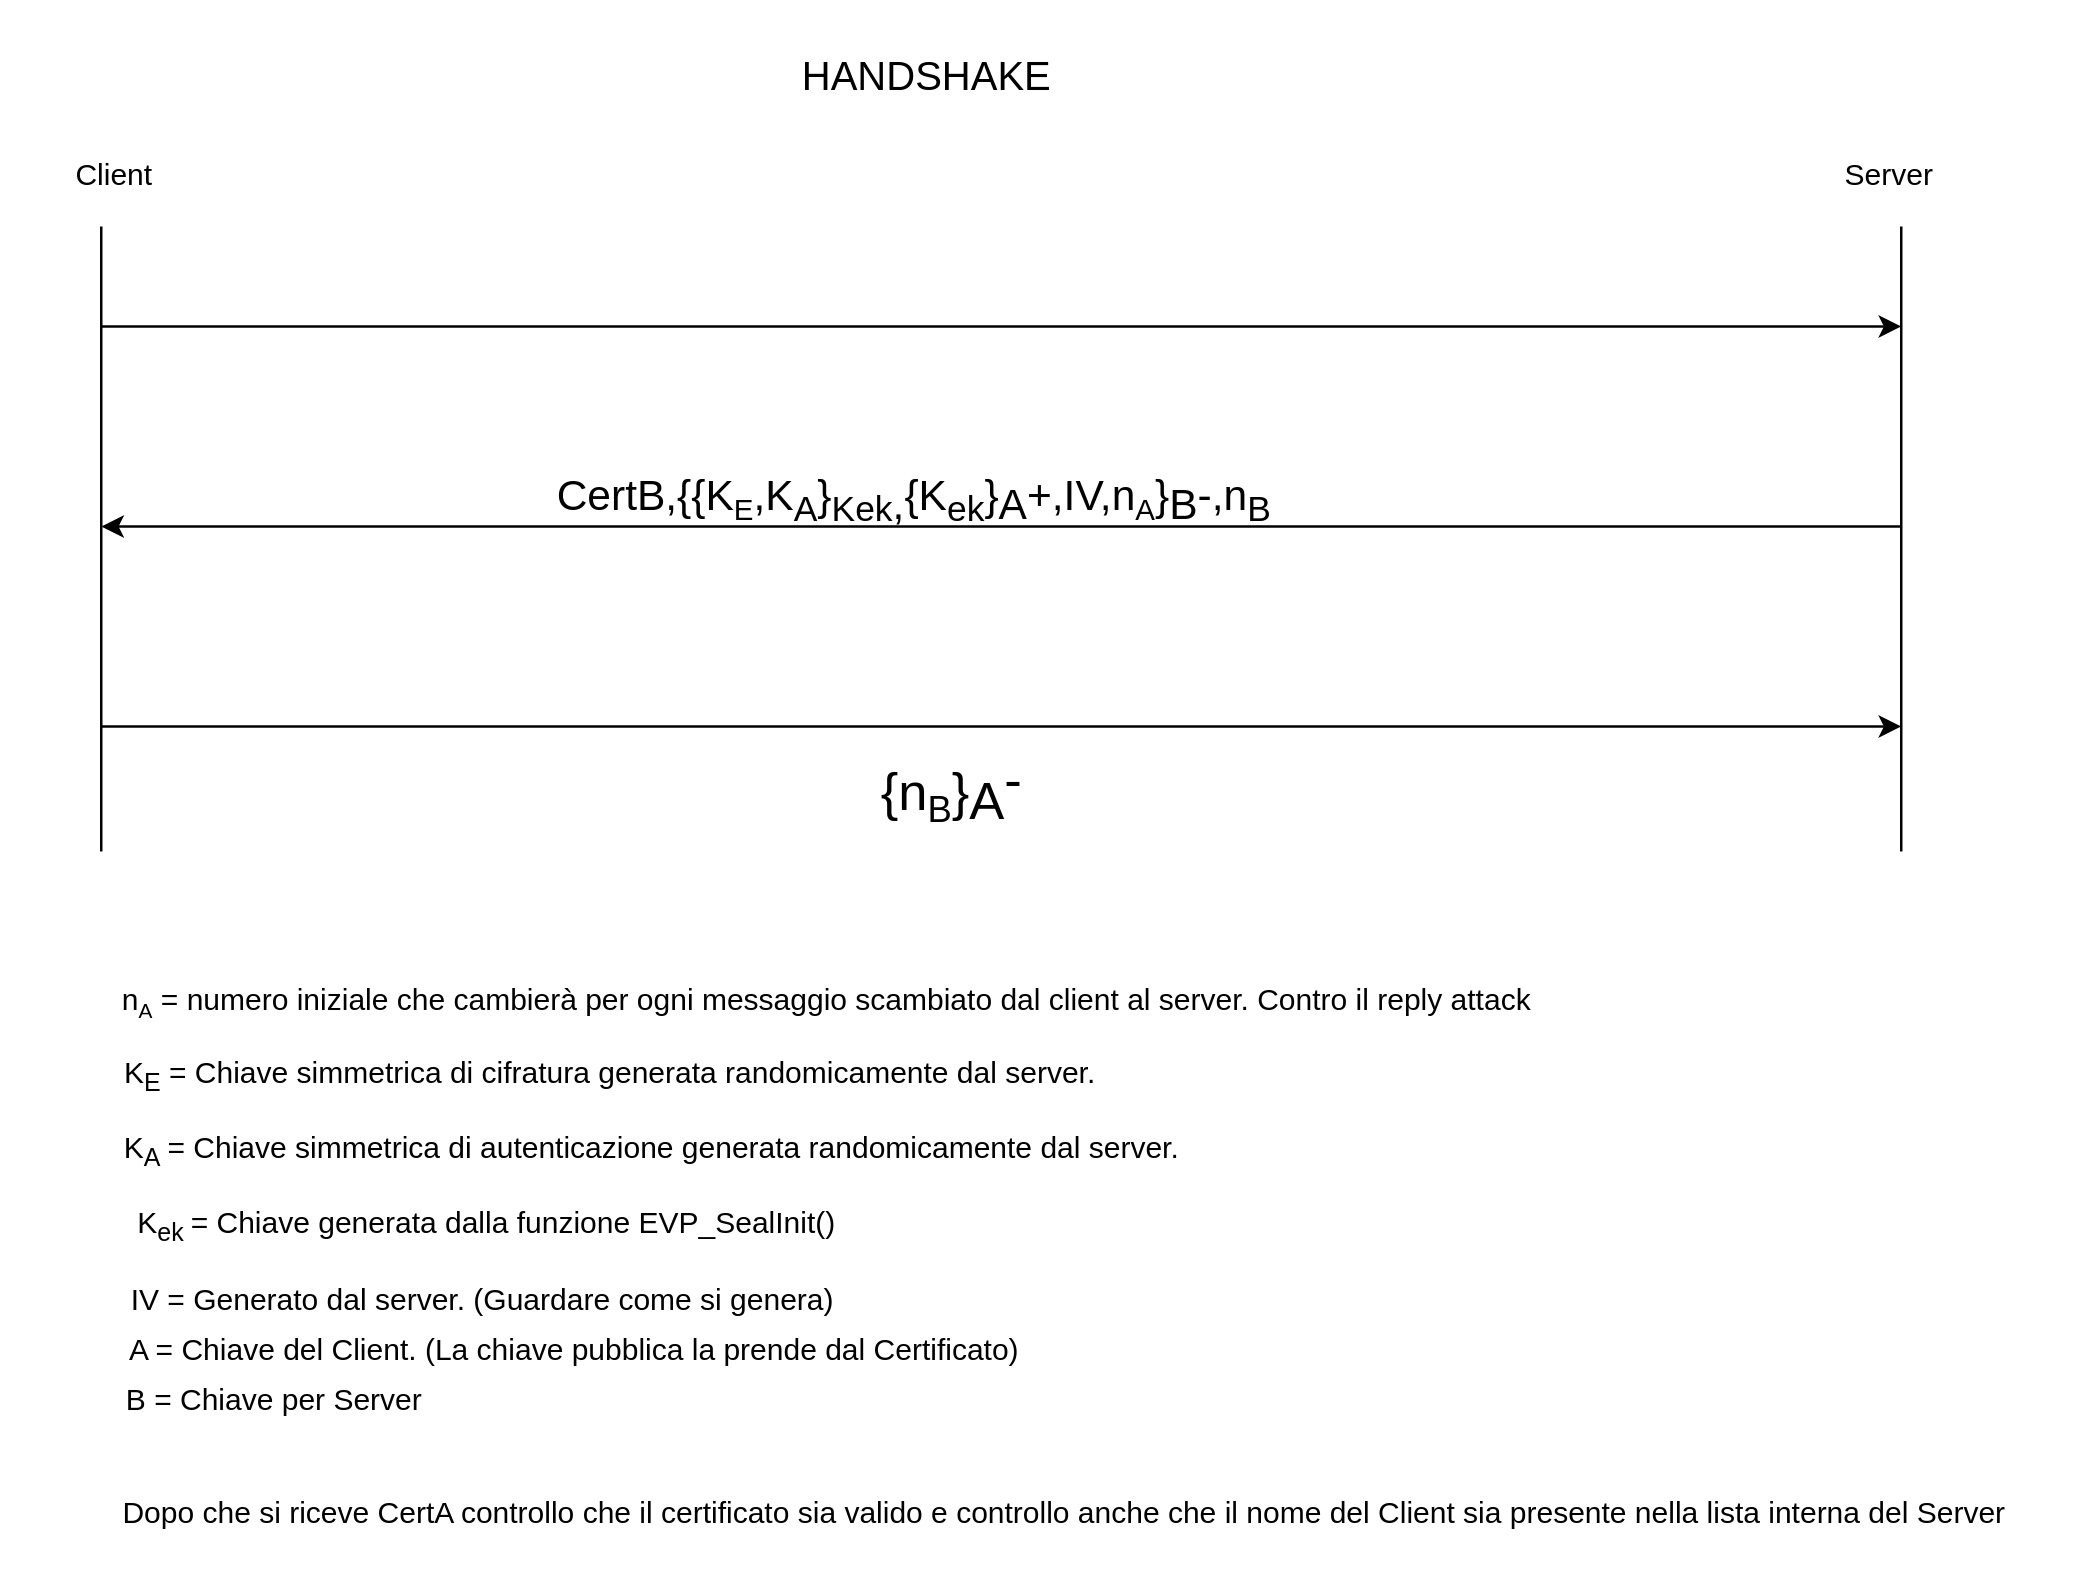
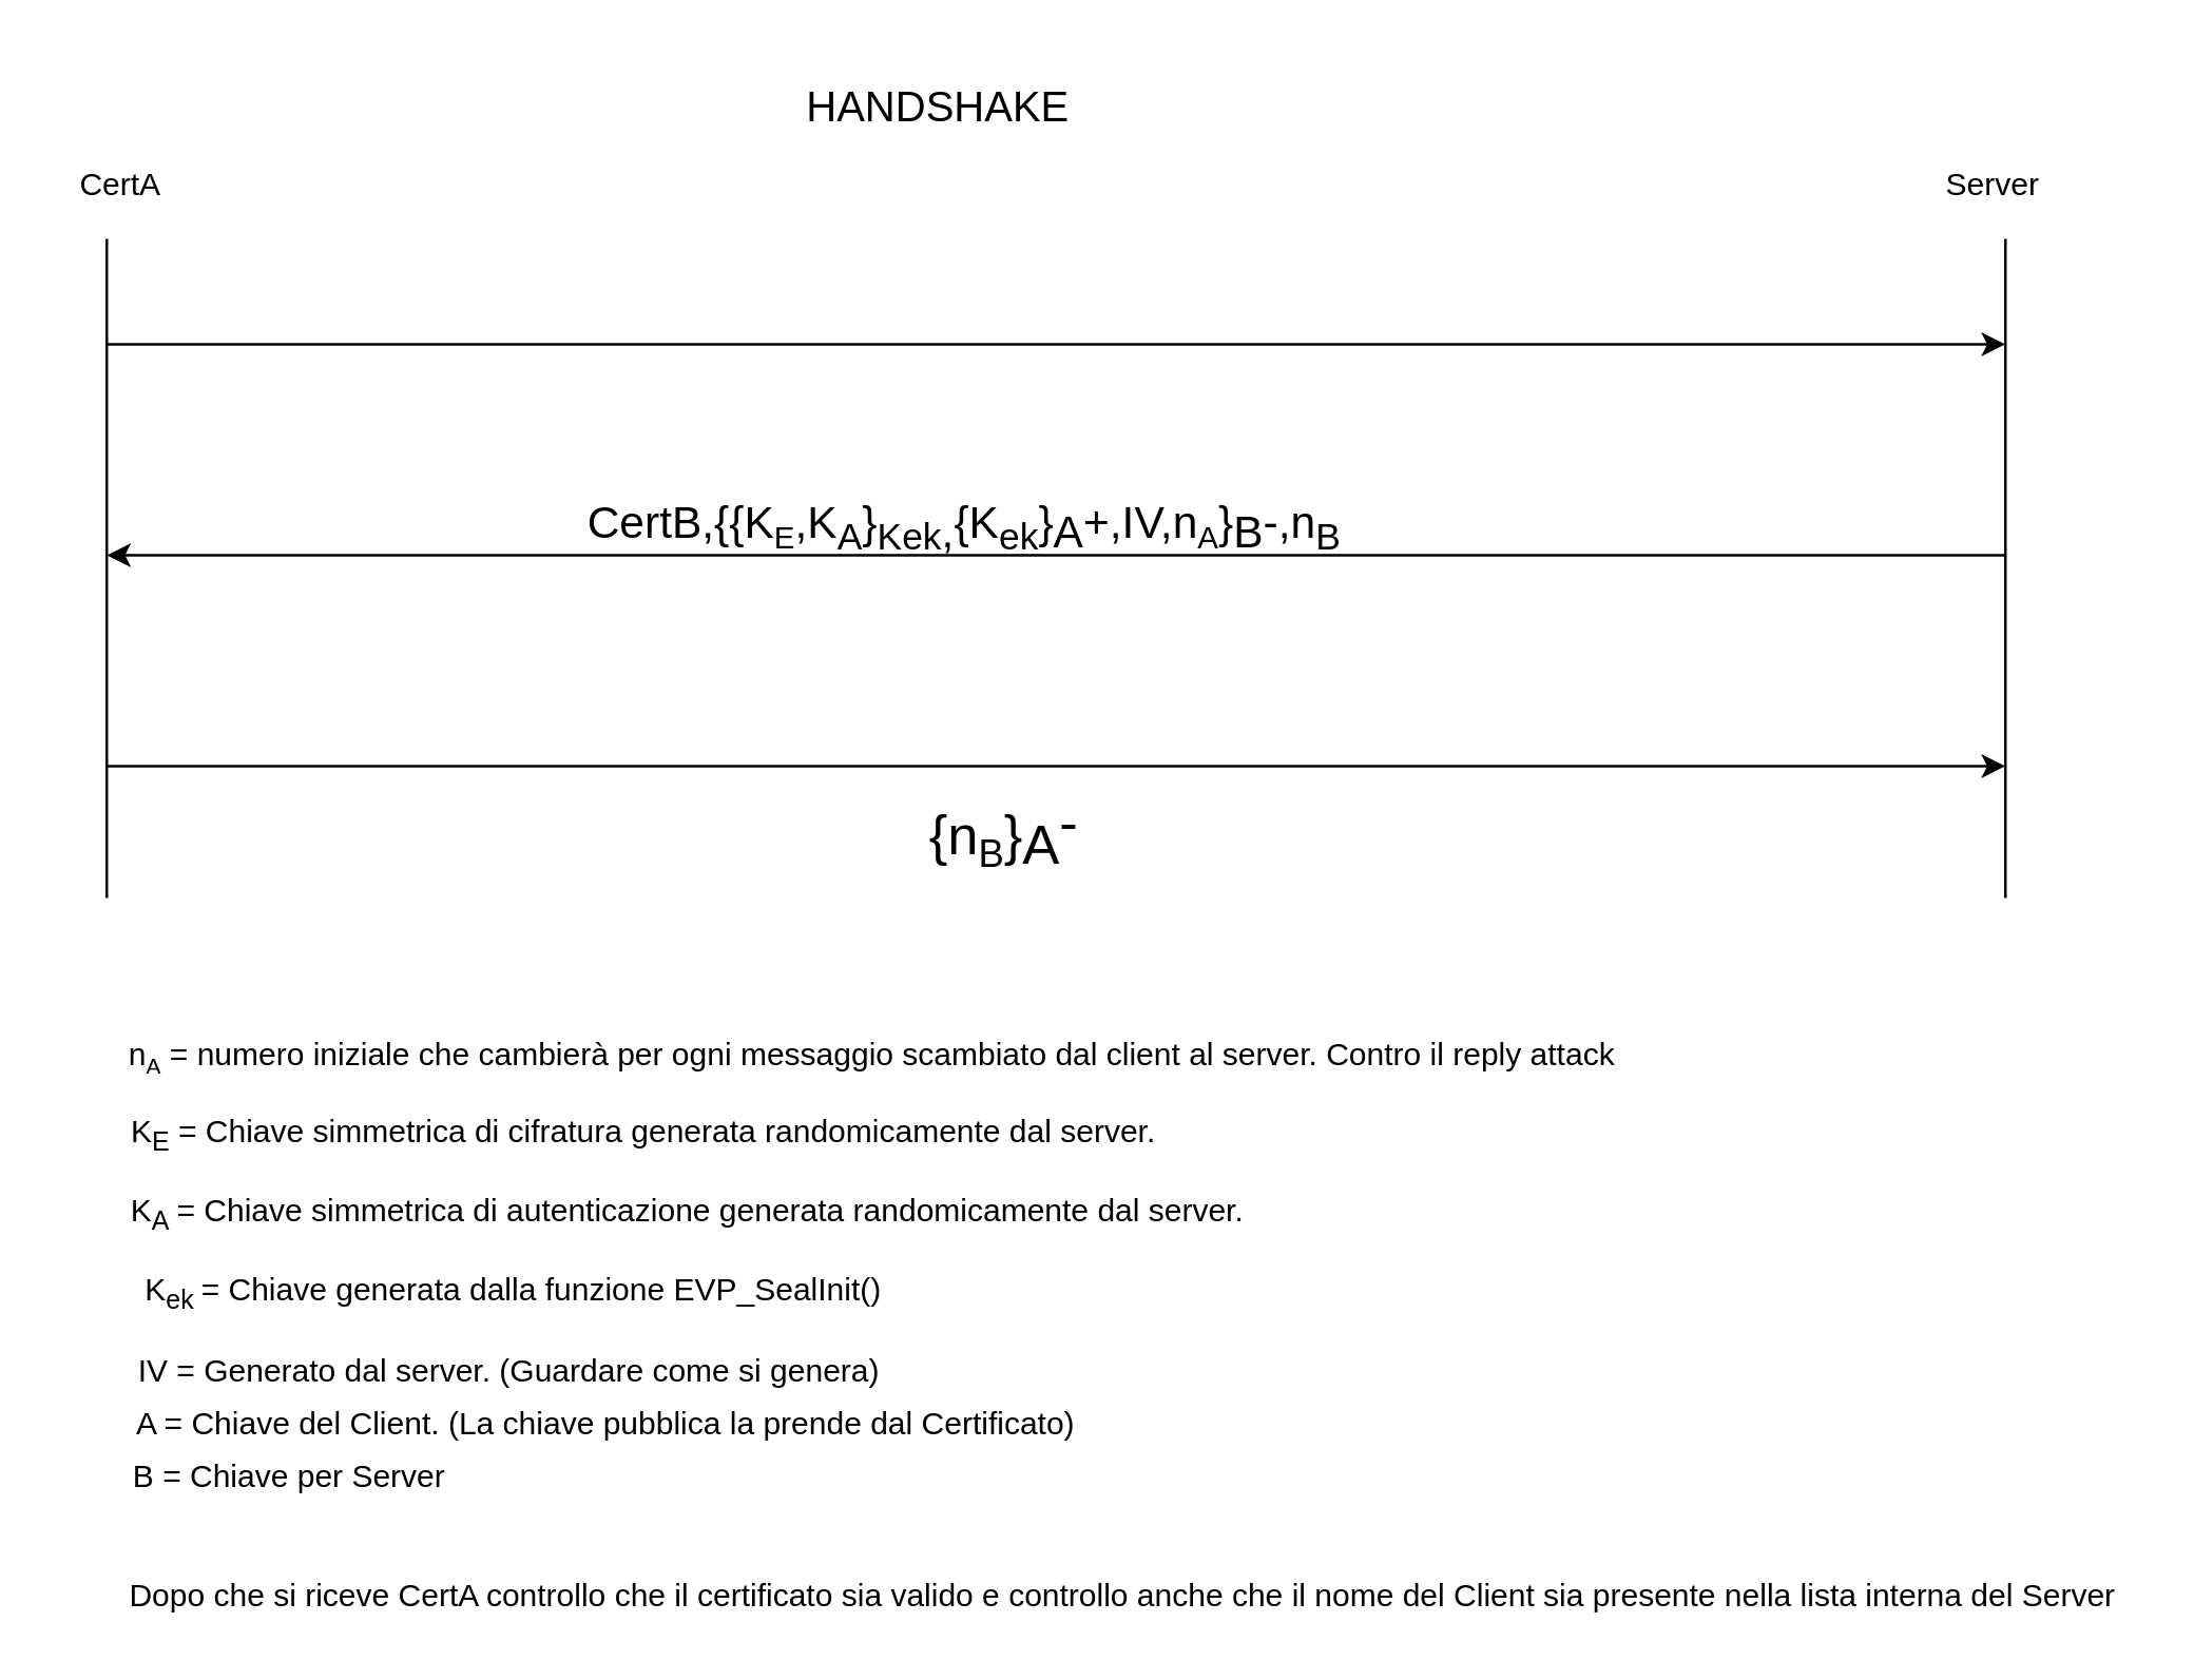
  <mxCell id="0" />
  <mxCell id="1" parent="0" />
  <mxCell id="2" value="" style="endArrow=none;html=1;" parent="1" edge="1"><mxGeometry width="50" height="50" relative="1" as="geometry"><mxPoint x="40" y="340" as="sourcePoint" /><mxPoint x="40" y="90" as="targetPoint" /></mxGeometry></mxCell>
  <mxCell id="3" value="" style="endArrow=none;html=1;" parent="1" edge="1"><mxGeometry width="50" height="50" relative="1" as="geometry"><mxPoint x="760" y="340" as="sourcePoint" /><mxPoint x="760" y="90" as="targetPoint" /></mxGeometry></mxCell>
  <mxCell id="4" value="" style="endArrow=classic;html=1;" parent="1" edge="1"><mxGeometry width="50" height="50" relative="1" as="geometry"><mxPoint x="40" y="130" as="sourcePoint" /><mxPoint x="760" y="130" as="targetPoint" /></mxGeometry></mxCell>
- <mxCell id="5" value="Client" style="text;html=1;align=center;verticalAlign=middle;resizable=0;points=[];autosize=1;" parent="1" vertex="1"><mxGeometry x="20" y="60" width="50" height="20" as="geometry" /></mxCell>
+ <mxCell id="5" value="CertA" style="text;html=1;align=center;verticalAlign=middle;resizable=0;points=[];autosize=1;" parent="1" vertex="1"><mxGeometry x="20" y="60" width="50" height="20" as="geometry" /></mxCell>
  <mxCell id="6" value="Server" style="text;html=1;align=center;verticalAlign=middle;resizable=0;points=[];autosize=1;" parent="1" vertex="1"><mxGeometry x="730" y="60" width="50" height="20" as="geometry" /></mxCell>
  <mxCell id="7" value="" style="endArrow=classic;html=1;" parent="1" edge="1"><mxGeometry width="50" height="50" relative="1" as="geometry"><mxPoint x="760" y="210" as="sourcePoint" /><mxPoint x="40" y="210" as="targetPoint" /></mxGeometry></mxCell>
  <mxCell id="8" value="&lt;font style=&quot;font-size: 17px&quot;&gt;CertB,{{K&lt;/font&gt;&lt;font style=&quot;font-size: 14.167px&quot;&gt;&lt;sub&gt;E&lt;/sub&gt;&lt;/font&gt;&lt;font&gt;&lt;span style=&quot;font-size: 17px&quot;&gt;,K&lt;sub&gt;A&lt;/sub&gt;&lt;/span&gt;&lt;span style=&quot;font-size: 17px&quot;&gt;}&lt;sub&gt;Kek&lt;/sub&gt;&lt;/span&gt;&lt;sub style=&quot;font-size: 17px&quot;&gt;,&lt;/sub&gt;&lt;span style=&quot;font-size: 17px&quot;&gt;{K&lt;sub&gt;ek&lt;/sub&gt;&lt;/span&gt;&lt;span style=&quot;font-size: 17px&quot;&gt;}&lt;/span&gt;&lt;sub style=&quot;font-size: 17px&quot;&gt;A&lt;/sub&gt;&lt;span style=&quot;font-size: 17px&quot;&gt;+,IV&lt;/span&gt;&lt;/font&gt;&lt;font&gt;&lt;font style=&quot;font-size: 17px&quot;&gt;,n&lt;/font&gt;&lt;font style=&quot;font-size: 14.167px&quot;&gt;&lt;sub&gt;A&lt;/sub&gt;&lt;/font&gt;&lt;font&gt;&lt;span style=&quot;font-size: 17px&quot;&gt;}&lt;/span&gt;&lt;sub style=&quot;font-size: 17px&quot;&gt;B&lt;/sub&gt;&lt;span style=&quot;font-size: 17px&quot;&gt;-,n&lt;sub&gt;B&lt;/sub&gt;&lt;/span&gt;&lt;/font&gt;&lt;br&gt;&lt;/font&gt;" style="text;html=1;align=center;verticalAlign=middle;resizable=0;points=[];autosize=1;" parent="1" vertex="1"><mxGeometry x="215" y="185" width="300" height="30" as="geometry" /></mxCell>
  <mxCell id="9" value="" style="endArrow=classic;html=1;" parent="1" edge="1"><mxGeometry width="50" height="50" relative="1" as="geometry"><mxPoint x="40" y="290" as="sourcePoint" /><mxPoint x="760" y="290" as="targetPoint" /></mxGeometry></mxCell>
  <mxCell id="10" value="&lt;font style=&quot;font-size: 21px&quot;&gt;{n&lt;/font&gt;&lt;font style=&quot;font-size: 17.5px&quot;&gt;&lt;sub&gt;B&lt;/sub&gt;&lt;/font&gt;&lt;font&gt;&lt;span style=&quot;font-size: 21px&quot;&gt;}&lt;/span&gt;&lt;sub style=&quot;font-size: 21px&quot;&gt;A&lt;/sub&gt;&lt;sup style=&quot;font-size: 21px&quot;&gt;-&lt;/sup&gt;&lt;/font&gt;" style="text;html=1;align=center;verticalAlign=middle;resizable=0;points=[];autosize=1;" parent="1" vertex="1"><mxGeometry x="345" y="300" width="70" height="30" as="geometry" /></mxCell>
  <mxCell id="11" value="n&lt;span style=&quot;font-size: 10px&quot;&gt;&lt;sub&gt;A&lt;/sub&gt;&lt;/span&gt;&amp;nbsp;= numero iniziale che cambierà per ogni messaggio scambiato dal client al server. Contro il reply attack" style="text;html=1;align=center;verticalAlign=middle;resizable=0;points=[];autosize=1;" parent="1" vertex="1"><mxGeometry x="40" y="390" width="580" height="20" as="geometry" /></mxCell>
  <mxCell id="12" value="K&lt;sub&gt;E&lt;/sub&gt; = Chiave simmetrica di cifratura generata randomicamente dal server.&amp;nbsp;" style="text;html=1;align=center;verticalAlign=middle;resizable=0;points=[];autosize=1;" parent="1" vertex="1"><mxGeometry x="40" y="420" width="410" height="20" as="geometry" /></mxCell>
  <mxCell id="13" value="K&lt;sub&gt;A&amp;nbsp;&lt;/sub&gt;=&amp;nbsp;Chiave simmetrica di autenticazione generata randomicamente dal server." style="text;html=1;align=center;verticalAlign=middle;resizable=0;points=[];autosize=1;" parent="1" vertex="1"><mxGeometry x="40" y="450" width="440" height="20" as="geometry" /></mxCell>
  <mxCell id="14" value="IV = Generato dal server. (Guardare come si genera)&amp;nbsp;" style="text;html=1;align=center;verticalAlign=middle;resizable=0;points=[];autosize=1;" parent="1" vertex="1"><mxGeometry x="44" y="510" width="300" height="20" as="geometry" /></mxCell>
  <mxCell id="15" value="A = Chiave del Client. (La chiave pubblica la prende dal Certificato)" style="text;html=1;align=center;verticalAlign=middle;resizable=0;points=[];autosize=1;" parent="1" vertex="1"><mxGeometry x="44" y="530" width="370" height="20" as="geometry" /></mxCell>
  <mxCell id="16" value="B = Chiave per Server" style="text;html=1;align=center;verticalAlign=middle;resizable=0;points=[];autosize=1;" parent="1" vertex="1"><mxGeometry x="44" y="550" width="130" height="20" as="geometry" /></mxCell>
- <mxCell id="17" value="&lt;font style=&quot;font-size: 16px&quot;&gt;HANDSHAKE&lt;/font&gt;" style="text;html=1;align=center;verticalAlign=middle;resizable=0;points=[];autosize=1;" parent="1" vertex="1"><mxGeometry x="310" y="20" width="120" height="20" as="geometry" /></mxCell>
+ <mxCell id="17" value="&lt;font style=&quot;font-size: 16px&quot;&gt;HANDSHAKE&lt;/font&gt;" style="text;html=1;align=center;verticalAlign=middle;resizable=0;points=[];autosize=1;" parent="1" vertex="1"><mxGeometry x="295" y="30" width="120" height="20" as="geometry" /></mxCell>
  <mxCell id="18" value="Dopo che si riceve CertA controllo che il certificato sia valido e controllo anche che il nome del Client sia presente nella lista interna del Server" style="text;html=1;align=center;verticalAlign=middle;resizable=0;points=[];autosize=1;" parent="1" vertex="1"><mxGeometry x="40" y="595" width="770" height="20" as="geometry" /></mxCell>
  <mxCell id="19" value="K&lt;sub&gt;ek&amp;nbsp;&lt;/sub&gt;= Chiave generata dalla funzione EVP_SealInit()" style="text;html=1;align=center;verticalAlign=middle;resizable=0;points=[];autosize=1;" parent="1" vertex="1"><mxGeometry x="49" y="480" width="290" height="20" as="geometry" /></mxCell>
